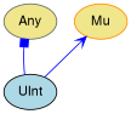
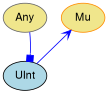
  digraph {
    bgcolor="#FFFFFF"
    rankdir=BT
    splines=polyline
    node [fillcolor=khaki fontcolor="#000000" fontname=FreeSans style=filled]
    edge [color=blue]
    UInt [color=black fillcolor=lightblue]
    Any [color=gray40]
    Mu [color=darkorange]
-   UInt -> Any [arrowhead=box]
+   Any -> UInt [arrowhead=box]
    UInt -> Mu [arrowhead=vee]
  }
